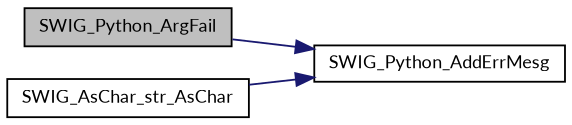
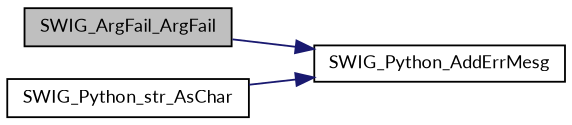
  digraph {
    fontname=Lato
    rankdir=LR
    node [color=black fillcolor=white fontname=Lato fontsize=10 shape=record style=filled]
    edge [color=midnightblue fontname=Lato fontsize=10 labelfontname=Helvetica labelfontsize=10 style=solid]
-   n1 [fillcolor=grey75 fontcolor=black height=0.2 label=SWIG_Python_ArgFail width=0.4]
+   n1 [fillcolor=grey75 fontcolor=black height=0.2 label=SWIG_ArgFail_ArgFail width=0.4]
    n2 [height=0.2 label=SWIG_Python_AddErrMesg width=0.4]
-   n3 [height=0.2 label=SWIG_AsChar_str_AsChar width=0.4]
+   n3 [height=0.2 label=SWIG_Python_str_AsChar width=0.4]
    n1 -> n2
    n3 -> n2
  }
